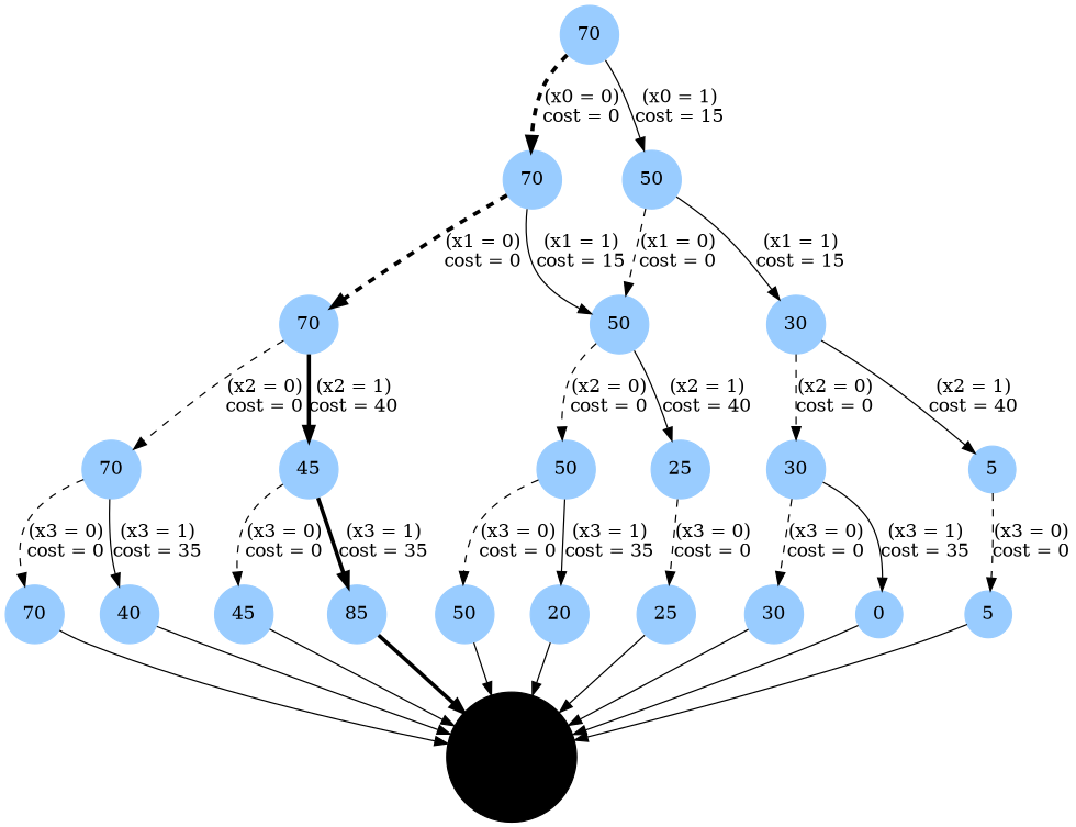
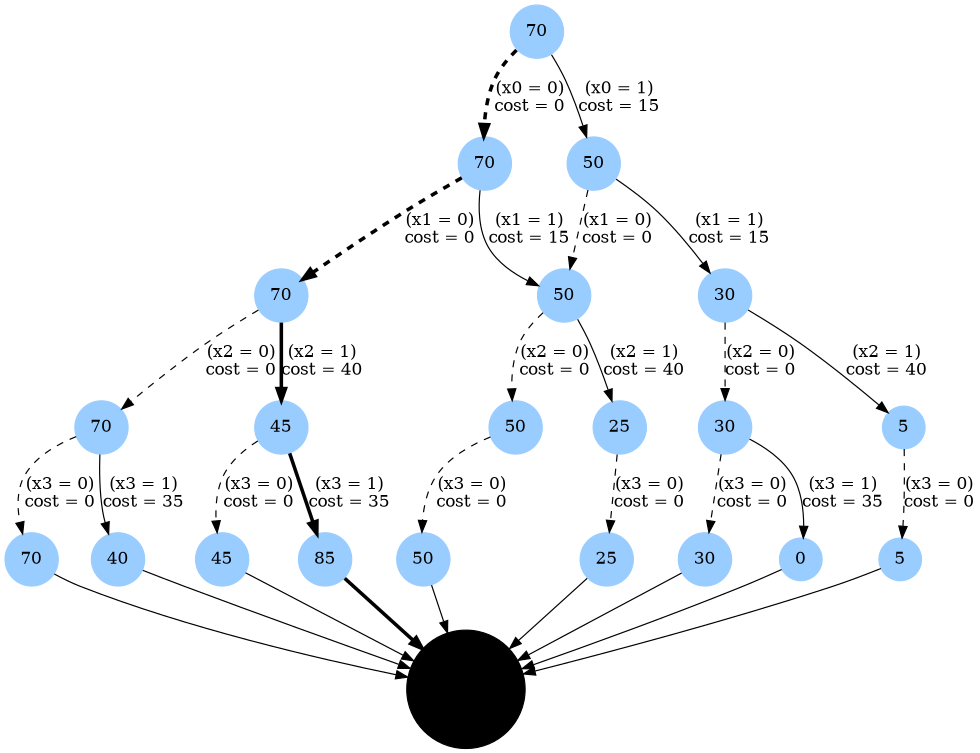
  digraph {
    node [color="#99ccff" peripheries=1 shape=circle style=filled]
    edge [penwidth=1]
    n1 [group=root label=70]
    n2 [group=0 label=70]
    n3 [group=1 label=50]
    n4 [group=2 label=70]
    n5 [group=3 label=50]
    n6 [group=5 label=30]
    n7 [group=8 label=70]
    n8 [group=9 label=45]
    n9 [group=10 label=50]
    n10 [group=11 label=25]
    n11 [group=6 label=30]
    n12 [group=7 label=5]
    n13 [group=14 label=70]
    n14 [group=15 label=40]
    n15 [group=16 label=45]
    n16 [group=17 label=85]
    n17 [group=19 label=50]
-   n18 [group=20 label=20]
    n19 [group=18 label=25]
    n20 [group=12 label=30]
    n21 [group=13 label=0]
    n22 [group=21 label=5]
    terminal [color=black group=terminal peripheries=""]
    n1 -> n2 [label="(x0 = 0)\ncost = 0" penwidth=3 style=dashed]
    n1 -> n3 [label="(x0 = 1)\ncost = 15"]
    n2 -> n4 [label="(x1 = 0)\ncost = 0" penwidth=3 style=dashed]
    n2 -> n5 [label="(x1 = 1)\ncost = 15"]
    n3 -> n5 [label="(x1 = 0)\ncost = 0" style=dashed]
    n3 -> n6 [label="(x1 = 1)\ncost = 15"]
    n4 -> n7 [label="(x2 = 0)\ncost = 0" style=dashed]
    n4 -> n8 [label="(x2 = 1)\ncost = 40" penwidth=3]
    n5 -> n9 [label="(x2 = 0)\ncost = 0" style=dashed]
    n5 -> n10 [label="(x2 = 1)\ncost = 40"]
    n6 -> n11 [label="(x2 = 0)\ncost = 0" style=dashed]
    n6 -> n12 [label="(x2 = 1)\ncost = 40"]
    n7 -> n13 [label="(x3 = 0)\ncost = 0" style=dashed]
    n7 -> n14 [label="(x3 = 1)\ncost = 35"]
    n8 -> n15 [label="(x3 = 0)\ncost = 0" style=dashed]
    n8 -> n16 [label="(x3 = 1)\ncost = 35" penwidth=3]
    n9 -> n17 [label="(x3 = 0)\ncost = 0" style=dashed]
-   n9 -> n18 [label="(x3 = 1)\ncost = 35"]
    n10 -> n19 [label="(x3 = 0)\ncost = 0" style=dashed]
    n11 -> n20 [label="(x3 = 0)\ncost = 0" style=dashed]
    n11 -> n21 [label="(x3 = 1)\ncost = 35"]
    n12 -> n22 [label="(x3 = 0)\ncost = 0" style=dashed]
    n13 -> terminal [penwidth=""]
    n14 -> terminal [penwidth=""]
    n15 -> terminal [penwidth=""]
    n16 -> terminal [penwidth=3]
    n17 -> terminal [penwidth=""]
-   n18 -> terminal [penwidth=""]
    n19 -> terminal [penwidth=""]
    n20 -> terminal [penwidth=""]
    n21 -> terminal [penwidth=""]
    n22 -> terminal [penwidth=""]
  }
